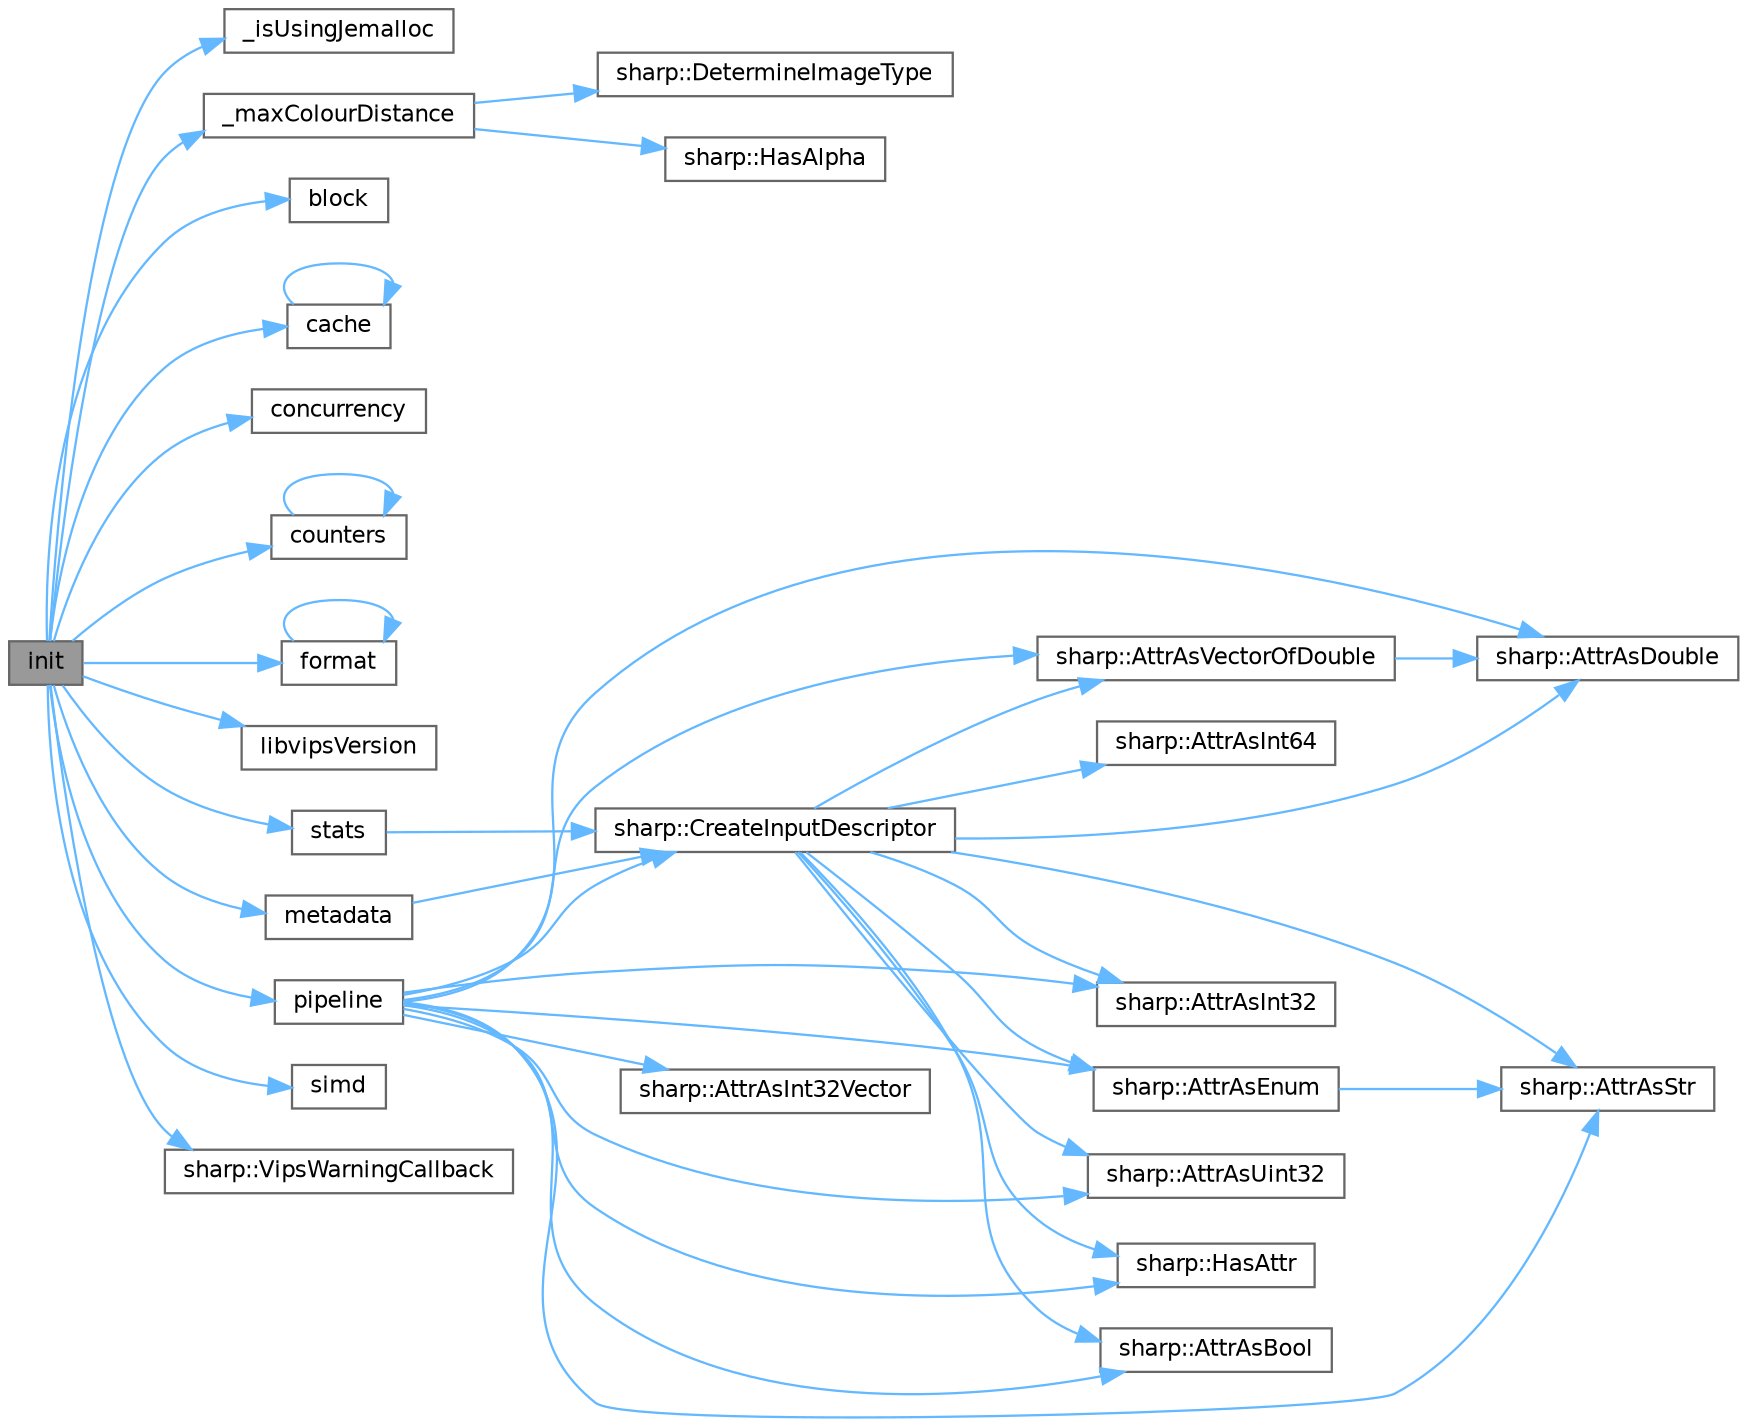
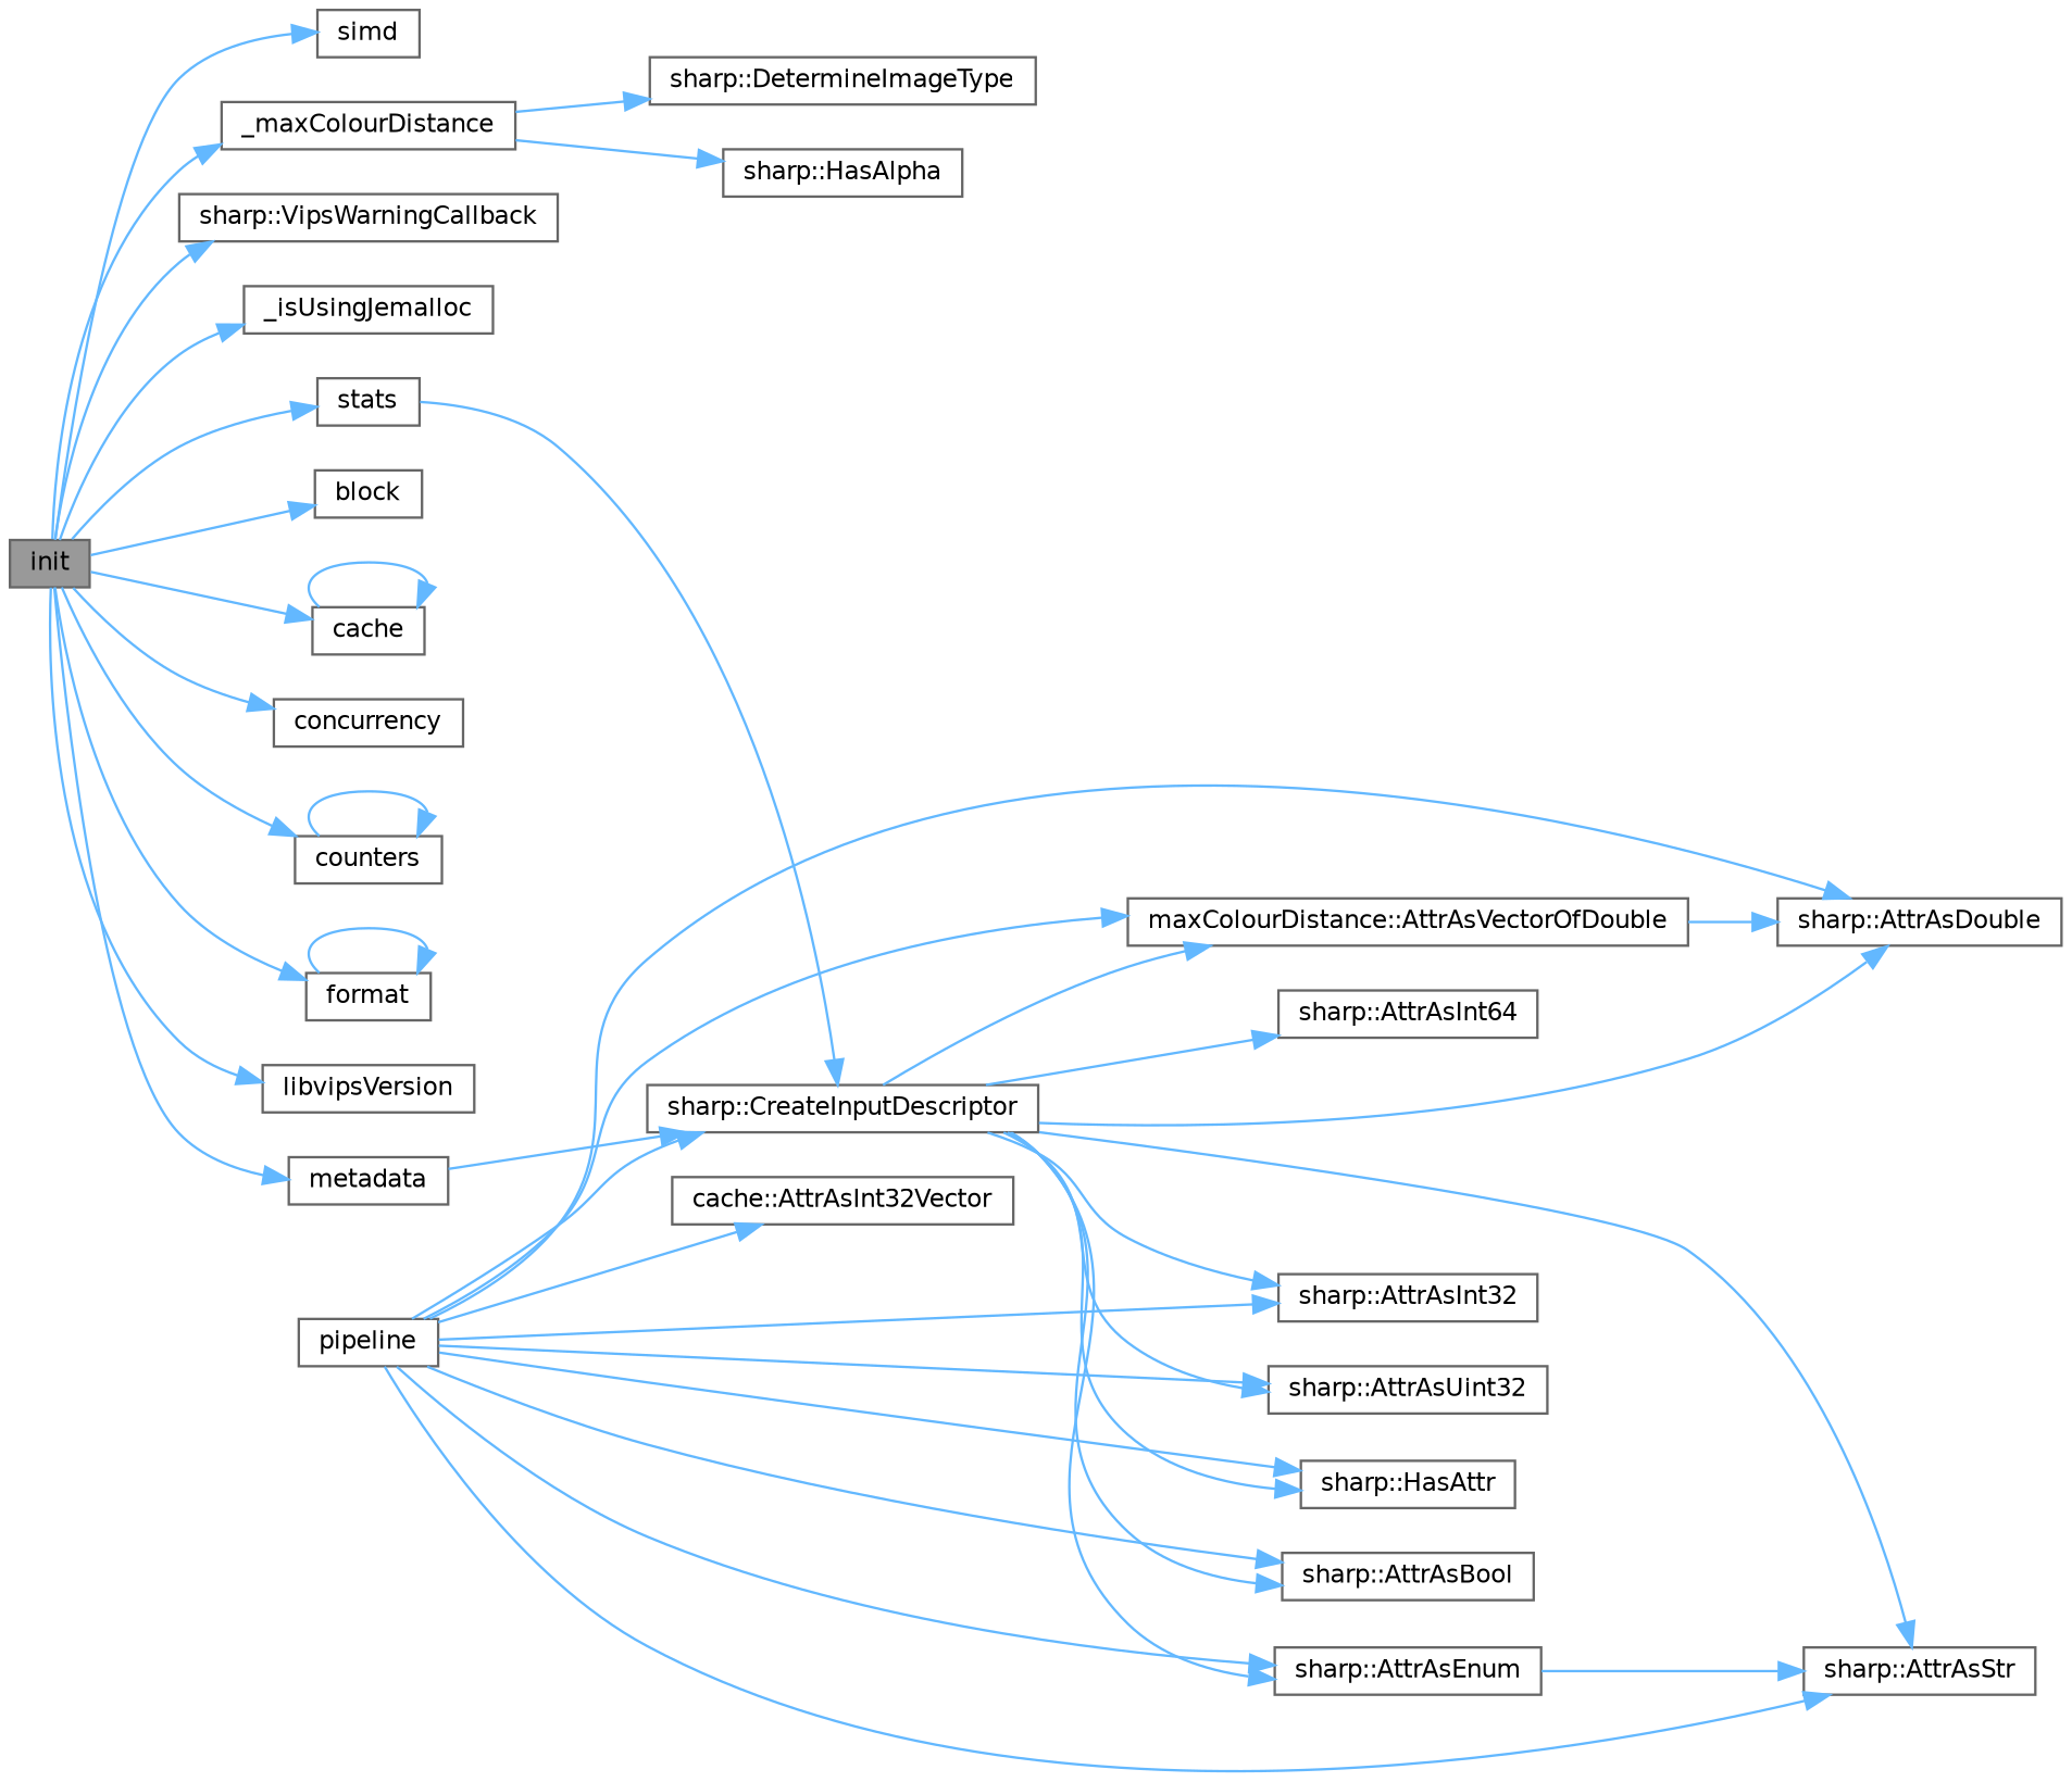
  digraph {
    rankdir=LR
    node [color=grey40 fillcolor=white fontname=Helvetica fontsize=10 shape=box style=filled]
    edge [color=steelblue1 fontname=Helvetica fontsize=10 labelfontname=Helvetica labelfontsize=10 style=solid]
    n1 [color=gray40 fillcolor=grey60 fontcolor=black height=0.2 label=init width=0.4]
    n2 [height=0.2 label=_isUsingJemalloc width=0.4]
    n3 [height=0.2 label=_maxColourDistance width=0.4]
    n4 [height=0.2 label=block width=0.4]
    n5 [height=0.2 label=cache width=0.4]
    n6 [height=0.2 label=concurrency width=0.4]
    n7 [height=0.2 label=counters width=0.4]
    n8 [height=0.2 label=format width=0.4]
    n9 [height=0.2 label=libvipsVersion width=0.4]
    n10 [height=0.2 label=metadata width=0.4]
    n11 [height=0.2 label=pipeline width=0.4]
    n12 [height=0.2 label=simd width=0.4]
    n13 [height=0.2 label=stats width=0.4]
    n14 [height=0.2 label="sharp::VipsWarningCallback" width=0.4]
    n15 [height=0.2 label="sharp::DetermineImageType" width=0.4]
    n16 [height=0.2 label="sharp::HasAlpha" width=0.4]
    n17 [height=0.2 label="sharp::CreateInputDescriptor" width=0.4]
    n18 [height=0.2 label="sharp::AttrAsBool" width=0.4]
    n19 [height=0.2 label="sharp::AttrAsDouble" width=0.4]
    n20 [height=0.2 label="sharp::AttrAsEnum" width=0.4]
    n21 [height=0.2 label="sharp::AttrAsStr" width=0.4]
    n22 [height=0.2 label="sharp::AttrAsInt32" width=0.4]
    n23 [height=0.2 label="sharp::AttrAsUint32" width=0.4]
-   n24 [height=0.2 label="sharp::AttrAsVectorOfDouble" width=0.4]
+   n24 [height=0.2 label="maxColourDistance::AttrAsVectorOfDouble" width=0.4]
    n25 [height=0.2 label="sharp::HasAttr" width=0.4]
-   n26 [height=0.2 label="sharp::AttrAsInt32Vector" width=0.4]
+   n26 [height=0.2 label="cache::AttrAsInt32Vector" width=0.4]
    n27 [height=0.2 label="sharp::AttrAsInt64" width=0.4]
    n1 -> n2
    n1 -> n3
    n1 -> n4
    n1 -> n5
    n1 -> n6
    n1 -> n7
    n1 -> n8
    n1 -> n9
    n1 -> n10
-   n1 -> n11
    n1 -> n12
    n1 -> n13
    n1 -> n14
    n3 -> n15
    n3 -> n16
    n5 -> n5
    n7 -> n7
    n8 -> n8
    n10 -> n17
    n11 -> n17
    n11 -> n18
    n11 -> n19
    n11 -> n20
    n11 -> n21
    n11 -> n22
    n11 -> n23
    n11 -> n24
    n11 -> n25
    n11 -> n26
    n13 -> n17
    n17 -> n18
    n17 -> n19
    n17 -> n20
    n17 -> n21
    n17 -> n22
    n17 -> n23
    n17 -> n24
    n17 -> n25
    n17 -> n27
    n20 -> n21
    n24 -> n19
  }
